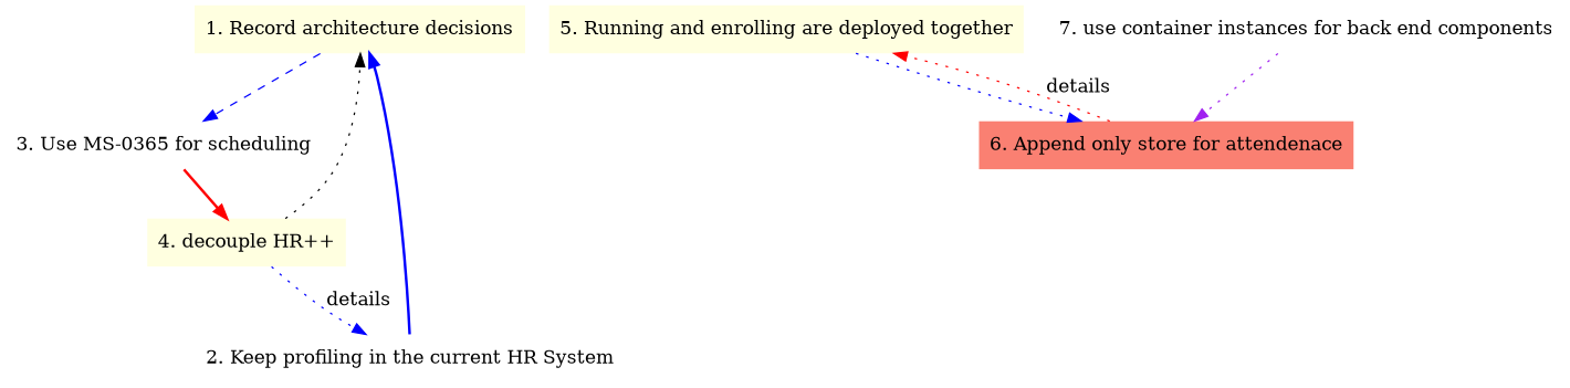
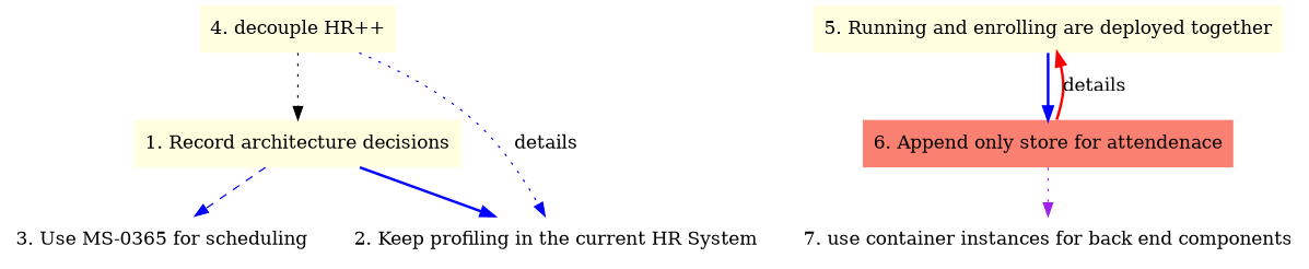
  digraph {
    fontname="DejaVu Serif"
    node [fillcolor=lightyellow fontname="DejaVu Serif" shape=plaintext style=filled]
    edge [color=blue fontname="DejaVu Serif" style=dotted weight=1]
    n1 [label="1. Record architecture decisions"]
    n2 [fillcolor=white label="2. Keep profiling in the current HR System"]
    n3 [fillcolor=white label="3. Use MS-0365 for scheduling"]
    n4 [label="4. decouple HR++"]
    n5 [label="5. Running and enrolling are deployed together"]
    n6 [fillcolor=salmon label="6. Append only store for attendenace"]
    n7 [fillcolor=white label="7. use container instances for back end components"]
-   n2 -> n1 [style=bold]
+   n1 -> n2 [style=bold]
    n1 -> n3 [style=dashed]
-   n3 -> n4 [color=red style=bold]
    n4 -> n1 [color=black]
    n4 -> n2 [label=details weight=0]
-   n5 -> n6
-   n6 -> n5 [color=red label=details weight=0]
-   n7 -> n6 [color=purple]
+   n5 -> n6 [style=bold]
+   n6 -> n5 [color=red label=details style=bold weight=0]
+   n6 -> n7 [color=purple]
  }
